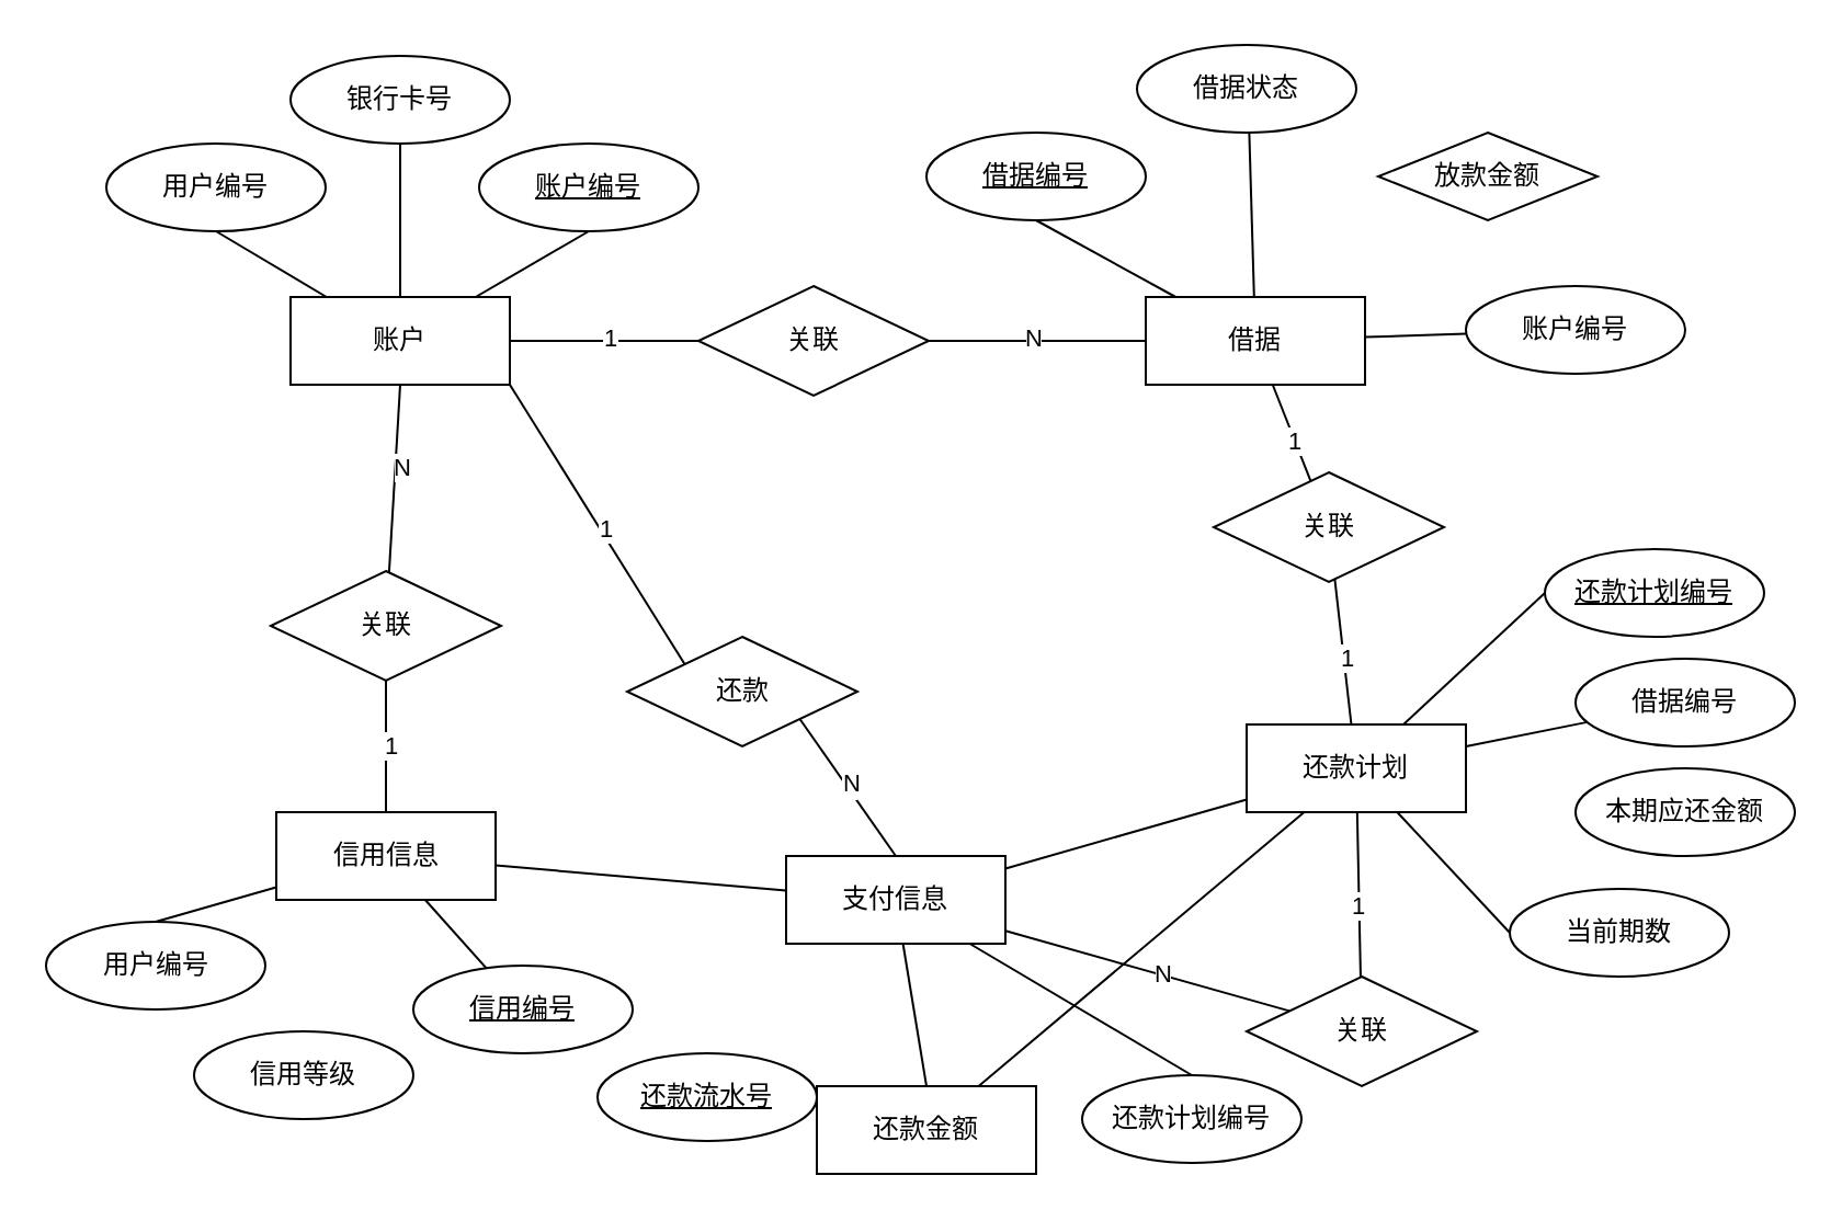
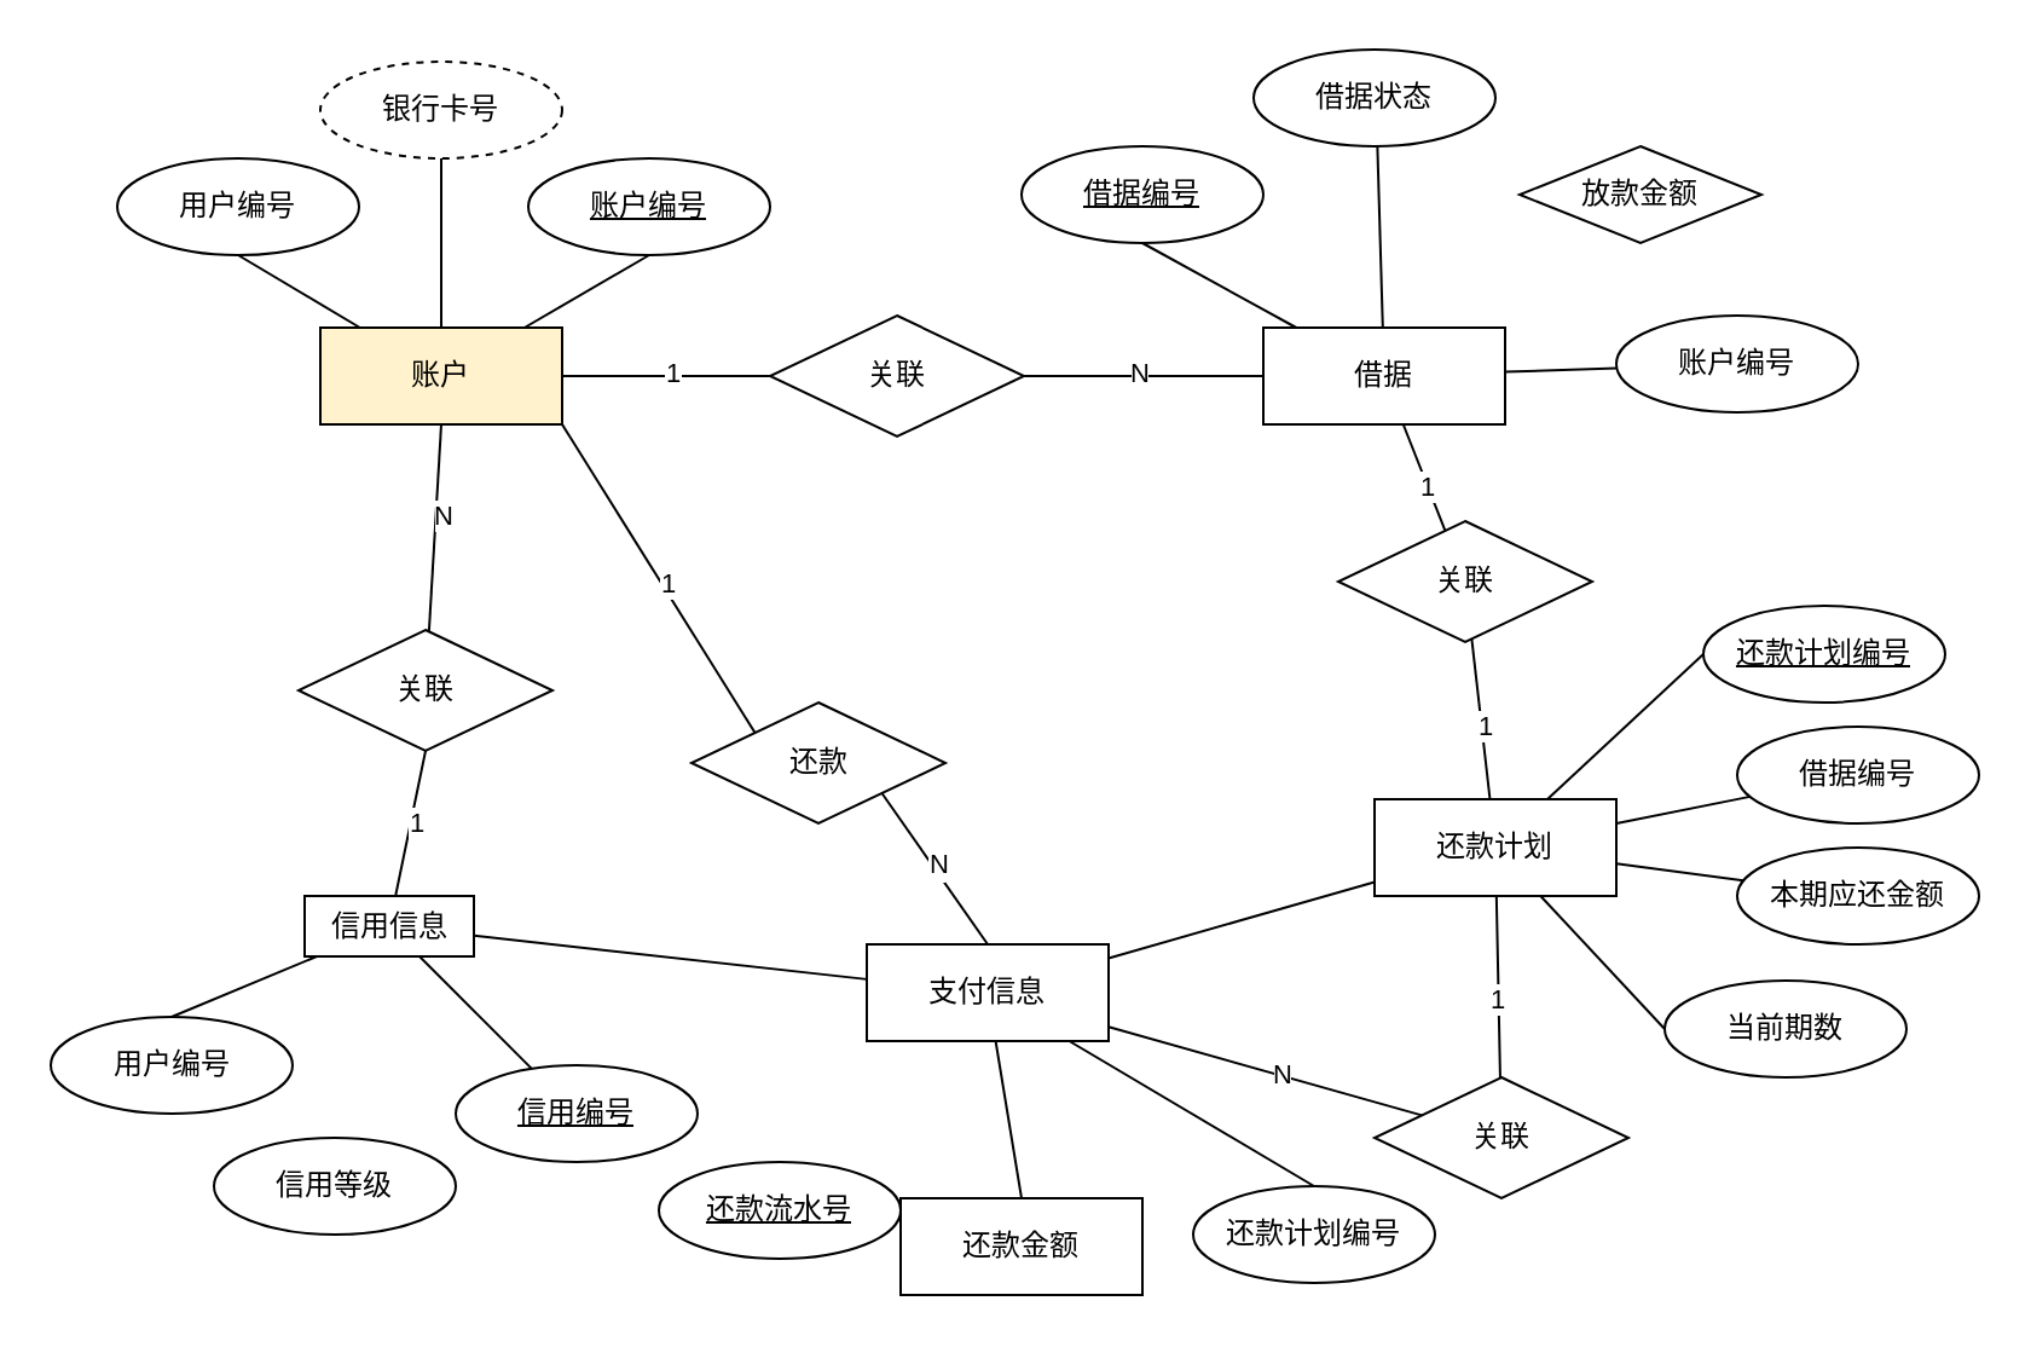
  <mxCell id="0" />
  <mxCell id="1" parent="0" />
  <mxCell id="2" style="rounded=0;orthogonalLoop=1;jettySize=auto;html=1;entryX=0.5;entryY=1;entryDx=0;entryDy=0;endArrow=none;endFill=0;" parent="1" source="7" target="14" edge="1"><mxGeometry relative="1" as="geometry" /></mxCell>
  <mxCell id="3" style="rounded=0;orthogonalLoop=1;jettySize=auto;html=1;entryX=0.5;entryY=0;entryDx=0;entryDy=0;endArrow=none;endFill=0;" parent="1" source="7" target="15" edge="1"><mxGeometry relative="1" as="geometry" /></mxCell>
  <mxCell id="4" style="rounded=0;orthogonalLoop=1;jettySize=auto;html=1;entryX=0;entryY=0.5;entryDx=0;entryDy=0;endArrow=none;endFill=0;" parent="1" source="7" target="22" edge="1"><mxGeometry relative="1" as="geometry" /></mxCell>
  <mxCell id="5" value="1" style="edgeLabel;html=1;align=center;verticalAlign=middle;resizable=0;points=[];" parent="4" vertex="1" connectable="0"><mxGeometry x="0.051" y="2" relative="1" as="geometry"><mxPoint as="offset" /></mxGeometry></mxCell>
  <mxCell id="6" style="rounded=0;orthogonalLoop=1;jettySize=auto;html=1;entryX=0.5;entryY=1;entryDx=0;entryDy=0;endArrow=none;endFill=0;" parent="1" source="7" target="33" edge="1"><mxGeometry relative="1" as="geometry" /></mxCell>
- <mxCell id="7" value="账户" style="whiteSpace=wrap;html=1;align=center;" parent="1" vertex="1"><mxGeometry x="132" y="135" width="100" height="40" as="geometry" /></mxCell>
+ <mxCell id="7" value="账户" style="whiteSpace=wrap;html=1;align=center;fillColor=#fff2cc;" parent="1" vertex="1"><mxGeometry x="132" y="135" width="100" height="40" as="geometry" /></mxCell>
  <mxCell id="8" style="rounded=0;orthogonalLoop=1;jettySize=auto;html=1;entryX=0.5;entryY=1;entryDx=0;entryDy=0;endArrow=none;endFill=0;" parent="1" source="13" target="16" edge="1"><mxGeometry relative="1" as="geometry" /></mxCell>
  <mxCell id="9" style="rounded=0;orthogonalLoop=1;jettySize=auto;html=1;entryX=0.5;entryY=0;entryDx=0;entryDy=0;endArrow=none;endFill=0;" parent="1" source="13" target="17" edge="1"><mxGeometry relative="1" as="geometry" /></mxCell>
  <mxCell id="10" style="rounded=0;orthogonalLoop=1;jettySize=auto;html=1;endArrow=none;endFill=0;" parent="1" source="13" target="19" edge="1"><mxGeometry relative="1" as="geometry" /></mxCell>
  <mxCell id="11" value="" style="rounded=0;orthogonalLoop=1;jettySize=auto;html=1;endArrow=none;endFill=0;" parent="1" source="13" target="43" edge="1"><mxGeometry relative="1" as="geometry" /></mxCell>
  <mxCell id="12" value="1" style="edgeLabel;html=1;align=center;verticalAlign=middle;resizable=0;points=[];" parent="11" vertex="1" connectable="0"><mxGeometry x="0.127" relative="1" as="geometry"><mxPoint as="offset" /></mxGeometry></mxCell>
  <mxCell id="13" value="借据" style="whiteSpace=wrap;html=1;align=center;" parent="1" vertex="1"><mxGeometry x="522" y="135" width="100" height="40" as="geometry" /></mxCell>
  <mxCell id="14" value="账户编号" style="ellipse;whiteSpace=wrap;html=1;align=center;fontStyle=4;" parent="1" vertex="1"><mxGeometry x="218" y="65" width="100" height="40" as="geometry" /></mxCell>
- <mxCell id="15" value="银行卡号" style="ellipse;whiteSpace=wrap;html=1;align=center;" parent="1" vertex="1"><mxGeometry x="132" y="25" width="100" height="40" as="geometry" /></mxCell>
+ <mxCell id="15" value="银行卡号" style="ellipse;whiteSpace=wrap;html=1;align=center;dashed=1;" parent="1" vertex="1"><mxGeometry x="132" y="25" width="100" height="40" as="geometry" /></mxCell>
  <mxCell id="16" value="借据编号" style="ellipse;whiteSpace=wrap;html=1;align=center;fontStyle=4;" parent="1" vertex="1"><mxGeometry x="422" y="60" width="100" height="40" as="geometry" /></mxCell>
  <mxCell id="17" value="借据状态" style="ellipse;whiteSpace=wrap;html=1;align=center;" parent="1" vertex="1"><mxGeometry x="518" y="20" width="100" height="40" as="geometry" /></mxCell>
  <mxCell id="18" value="放款金额" style="rhombus;whiteSpace=wrap;html=1;align=center;" parent="1" vertex="1"><mxGeometry x="628" y="60" width="100" height="40" as="geometry" /></mxCell>
  <mxCell id="19" value="账户编号" style="ellipse;whiteSpace=wrap;html=1;align=center;" parent="1" vertex="1"><mxGeometry x="668" y="130" width="100" height="40" as="geometry" /></mxCell>
  <mxCell id="20" style="rounded=0;orthogonalLoop=1;jettySize=auto;html=1;entryX=0;entryY=0.5;entryDx=0;entryDy=0;endArrow=none;endFill=0;" parent="1" source="22" target="13" edge="1"><mxGeometry relative="1" as="geometry" /></mxCell>
  <mxCell id="21" value="N" style="edgeLabel;html=1;align=center;verticalAlign=middle;resizable=0;points=[];" parent="20" vertex="1" connectable="0"><mxGeometry x="-0.046" y="2" relative="1" as="geometry"><mxPoint as="offset" /></mxGeometry></mxCell>
  <mxCell id="22" value="关联" style="shape=rhombus;perimeter=rhombusPerimeter;whiteSpace=wrap;html=1;align=center;" parent="1" vertex="1"><mxGeometry x="318" y="130" width="105" height="50" as="geometry" /></mxCell>
  <mxCell id="23" style="rounded=0;orthogonalLoop=1;jettySize=auto;html=1;entryX=0.5;entryY=1;entryDx=0;entryDy=0;endArrow=none;endFill=0;" parent="1" source="28" target="31" edge="1"><mxGeometry relative="1" as="geometry" /></mxCell>
  <mxCell id="24" value="1" style="edgeLabel;html=1;align=center;verticalAlign=middle;resizable=0;points=[];" parent="23" vertex="1" connectable="0"><mxGeometry x="0.045" y="-2" relative="1" as="geometry"><mxPoint as="offset" /></mxGeometry></mxCell>
  <mxCell id="25" style="rounded=0;orthogonalLoop=1;jettySize=auto;html=1;entryX=0.5;entryY=0;entryDx=0;entryDy=0;endArrow=none;endFill=0;" parent="1" source="28" target="35" edge="1"><mxGeometry relative="1" as="geometry"><mxPoint x="128" y="400" as="targetPoint" /></mxGeometry></mxCell>
  <mxCell id="26" style="rounded=0;orthogonalLoop=1;jettySize=auto;html=1;endArrow=none;endFill=0;" parent="1" source="28" target="52" edge="1"><mxGeometry relative="1" as="geometry" /></mxCell>
  <mxCell id="27" value="" style="rounded=0;orthogonalLoop=1;jettySize=auto;html=1;endArrow=none;endFill=0;" parent="1" source="28" target="34" edge="1"><mxGeometry relative="1" as="geometry" /></mxCell>
- <mxCell id="28" value="信用信息" style="whiteSpace=wrap;html=1;align=center;" parent="1" vertex="1"><mxGeometry x="125.5" y="370" width="100" height="40" as="geometry" /></mxCell>
+ <mxCell id="28" value="信用信息" style="whiteSpace=wrap;html=1;align=center;" parent="1" vertex="1"><mxGeometry x="125.5" y="370" width="70" height="25" as="geometry" /></mxCell>
  <mxCell id="29" style="rounded=0;orthogonalLoop=1;jettySize=auto;html=1;entryX=0.5;entryY=1;entryDx=0;entryDy=0;endArrow=none;endFill=0;" parent="1" source="31" target="7" edge="1"><mxGeometry relative="1" as="geometry" /></mxCell>
  <mxCell id="30" value="N" style="edgeLabel;html=1;align=center;verticalAlign=middle;resizable=0;points=[];" parent="29" vertex="1" connectable="0"><mxGeometry x="0.118" y="-3" relative="1" as="geometry"><mxPoint as="offset" /></mxGeometry></mxCell>
  <mxCell id="31" value="关联" style="shape=rhombus;perimeter=rhombusPerimeter;whiteSpace=wrap;html=1;align=center;" parent="1" vertex="1"><mxGeometry x="123" y="260" width="105" height="50" as="geometry" /></mxCell>
  <mxCell id="32" value="信用等级" style="ellipse;whiteSpace=wrap;html=1;align=center;" parent="1" vertex="1"><mxGeometry x="88" y="470" width="100" height="40" as="geometry" /></mxCell>
  <mxCell id="33" value="用户编号" style="ellipse;whiteSpace=wrap;html=1;align=center;" parent="1" vertex="1"><mxGeometry x="48" y="65" width="100" height="40" as="geometry" /></mxCell>
  <mxCell id="34" value="信用编号" style="ellipse;whiteSpace=wrap;html=1;align=center;fontStyle=4;" parent="1" vertex="1"><mxGeometry x="188" y="440" width="100" height="40" as="geometry" /></mxCell>
  <mxCell id="35" value="用户编号" style="ellipse;whiteSpace=wrap;html=1;align=center;" parent="1" vertex="1"><mxGeometry x="20.5" y="420" width="100" height="40" as="geometry" /></mxCell>
  <mxCell id="36" style="rounded=0;orthogonalLoop=1;jettySize=auto;html=1;entryX=0;entryY=0.5;entryDx=0;entryDy=0;endArrow=none;endFill=0;" parent="1" source="40" target="44" edge="1"><mxGeometry relative="1" as="geometry" /></mxCell>
- <mxCell id="37" style="rounded=0;orthogonalLoop=1;jettySize=auto;html=1;endArrow=none;endFill=0;" parent="1" source="40" target="60" edge="1"><mxGeometry relative="1" as="geometry" /></mxCell>
+ <mxCell id="37" style="rounded=0;orthogonalLoop=1;jettySize=auto;html=1;endArrow=none;endFill=0;" parent="1" source="40" target="45" edge="1"><mxGeometry relative="1" as="geometry" /></mxCell>
  <mxCell id="38" value="" style="rounded=0;orthogonalLoop=1;jettySize=auto;html=1;endArrow=none;endFill=0;" parent="1" source="40" target="46" edge="1"><mxGeometry relative="1" as="geometry" /></mxCell>
  <mxCell id="39" style="rounded=0;orthogonalLoop=1;jettySize=auto;html=1;entryX=0;entryY=0.5;entryDx=0;entryDy=0;endArrow=none;endFill=0;" parent="1" source="40" target="65" edge="1"><mxGeometry relative="1" as="geometry" /></mxCell>
  <mxCell id="40" value="还款计划" style="whiteSpace=wrap;html=1;align=center;" parent="1" vertex="1"><mxGeometry x="568" y="330" width="100" height="40" as="geometry" /></mxCell>
  <mxCell id="41" value="" style="rounded=0;orthogonalLoop=1;jettySize=auto;html=1;endArrow=none;endFill=0;" parent="1" source="43" target="40" edge="1"><mxGeometry relative="1" as="geometry" /></mxCell>
  <mxCell id="42" value="1" style="edgeLabel;html=1;align=center;verticalAlign=middle;resizable=0;points=[];" parent="41" vertex="1" connectable="0"><mxGeometry x="0.08" y="1" relative="1" as="geometry"><mxPoint as="offset" /></mxGeometry></mxCell>
  <mxCell id="43" value="关联" style="shape=rhombus;perimeter=rhombusPerimeter;whiteSpace=wrap;html=1;align=center;" parent="1" vertex="1"><mxGeometry x="553" y="215" width="105" height="50" as="geometry" /></mxCell>
  <mxCell id="44" value="还款计划编号" style="ellipse;whiteSpace=wrap;html=1;align=center;fontStyle=4;" parent="1" vertex="1"><mxGeometry x="704" y="250" width="100" height="40" as="geometry" /></mxCell>
  <mxCell id="45" value="本期应还金额" style="ellipse;whiteSpace=wrap;html=1;align=center;" parent="1" vertex="1"><mxGeometry x="718" y="350" width="100" height="40" as="geometry" /></mxCell>
  <mxCell id="46" value="借据编号" style="ellipse;whiteSpace=wrap;html=1;align=center;" parent="1" vertex="1"><mxGeometry x="718" y="300" width="100" height="40" as="geometry" /></mxCell>
  <mxCell id="47" style="rounded=0;orthogonalLoop=1;jettySize=auto;html=1;startArrow=none;startFill=0;endArrow=none;endFill=0;" parent="1" source="52" target="40" edge="1"><mxGeometry relative="1" as="geometry" /></mxCell>
  <mxCell id="48" style="rounded=0;orthogonalLoop=1;jettySize=auto;html=1;entryX=0.5;entryY=0;entryDx=0;entryDy=0;endArrow=none;endFill=0;" parent="1" source="52" target="60" edge="1"><mxGeometry relative="1" as="geometry" /></mxCell>
  <mxCell id="49" style="rounded=0;orthogonalLoop=1;jettySize=auto;html=1;entryX=0.5;entryY=0;entryDx=0;entryDy=0;endArrow=none;endFill=0;" parent="1" source="52" target="61" edge="1"><mxGeometry relative="1" as="geometry" /></mxCell>
  <mxCell id="50" value="" style="rounded=0;orthogonalLoop=1;jettySize=auto;html=1;endArrow=none;endFill=0;" parent="1" source="52" target="64" edge="1"><mxGeometry relative="1" as="geometry" /></mxCell>
  <mxCell id="51" value="N" style="edgeLabel;html=1;align=center;verticalAlign=middle;resizable=0;points=[];" parent="50" vertex="1" connectable="0"><mxGeometry x="0.102" y="1" relative="1" as="geometry"><mxPoint as="offset" /></mxGeometry></mxCell>
  <mxCell id="52" value="支付信息" style="whiteSpace=wrap;html=1;align=center;" parent="1" vertex="1"><mxGeometry x="358" y="390" width="100" height="40" as="geometry" /></mxCell>
  <mxCell id="53" style="rounded=0;orthogonalLoop=1;jettySize=auto;html=1;entryX=0.5;entryY=0;entryDx=0;entryDy=0;endArrow=none;endFill=0;exitX=1;exitY=1;exitDx=0;exitDy=0;" parent="1" source="56" target="52" edge="1"><mxGeometry relative="1" as="geometry" /></mxCell>
  <mxCell id="54" value="1" style="edgeLabel;html=1;align=center;verticalAlign=middle;resizable=0;points=[];" parent="53" vertex="1" connectable="0"><mxGeometry x="-0.022" y="1" relative="1" as="geometry"><mxPoint as="offset" /></mxGeometry></mxCell>
  <mxCell id="55" value="N" style="edgeLabel;html=1;align=center;verticalAlign=middle;resizable=0;points=[];" vertex="1" connectable="0" parent="53"><mxGeometry x="-0.034" y="2" relative="1" as="geometry"><mxPoint as="offset" /></mxGeometry></mxCell>
  <mxCell id="56" value="还款" style="shape=rhombus;perimeter=rhombusPerimeter;whiteSpace=wrap;html=1;align=center;" parent="1" vertex="1"><mxGeometry x="285.5" y="290" width="105" height="50" as="geometry" /></mxCell>
  <mxCell id="57" style="rounded=0;orthogonalLoop=1;jettySize=auto;html=1;entryX=0;entryY=0;entryDx=0;entryDy=0;endArrow=none;endFill=0;exitX=1;exitY=1;exitDx=0;exitDy=0;" parent="1" source="7" target="56" edge="1"><mxGeometry relative="1" as="geometry"><mxPoint x="242" y="219" as="sourcePoint" /><mxPoint x="328" y="219" as="targetPoint" /></mxGeometry></mxCell>
  <mxCell id="58" value="1" style="edgeLabel;html=1;align=center;verticalAlign=middle;resizable=0;points=[];" parent="57" vertex="1" connectable="0"><mxGeometry x="0.051" y="2" relative="1" as="geometry"><mxPoint as="offset" /></mxGeometry></mxCell>
  <mxCell id="59" value="还款流水号" style="ellipse;whiteSpace=wrap;html=1;align=center;fontStyle=4;" parent="1" vertex="1"><mxGeometry x="272" y="480" width="100" height="40" as="geometry" /></mxCell>
  <mxCell id="60" value="还款金额" style="whiteSpace=wrap;html=1;align=center;rounded=0;" parent="1" vertex="1"><mxGeometry x="372" y="495" width="100" height="40" as="geometry" /></mxCell>
  <mxCell id="61" value="还款计划编号" style="ellipse;whiteSpace=wrap;html=1;align=center;" parent="1" vertex="1"><mxGeometry x="493" y="490" width="100" height="40" as="geometry" /></mxCell>
  <mxCell id="62" value="" style="rounded=0;orthogonalLoop=1;jettySize=auto;html=1;endArrow=none;endFill=0;" parent="1" source="64" target="40" edge="1"><mxGeometry relative="1" as="geometry" /></mxCell>
  <mxCell id="63" value="1" style="edgeLabel;html=1;align=center;verticalAlign=middle;resizable=0;points=[];" parent="62" vertex="1" connectable="0"><mxGeometry x="-0.116" y="1" relative="1" as="geometry"><mxPoint as="offset" /></mxGeometry></mxCell>
  <mxCell id="64" value="关联" style="shape=rhombus;perimeter=rhombusPerimeter;whiteSpace=wrap;html=1;align=center;" parent="1" vertex="1"><mxGeometry x="568" y="445" width="105" height="50" as="geometry" /></mxCell>
  <mxCell id="65" value="当前期数" style="ellipse;whiteSpace=wrap;html=1;align=center;" parent="1" vertex="1"><mxGeometry x="688" y="405" width="100" height="40" as="geometry" /></mxCell>
